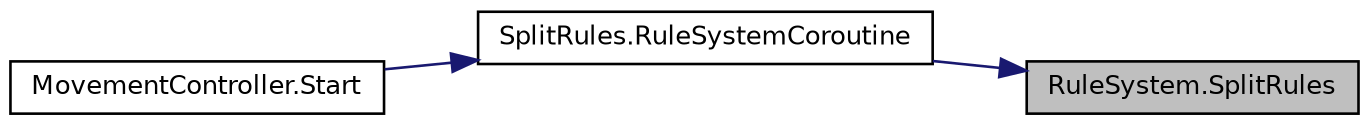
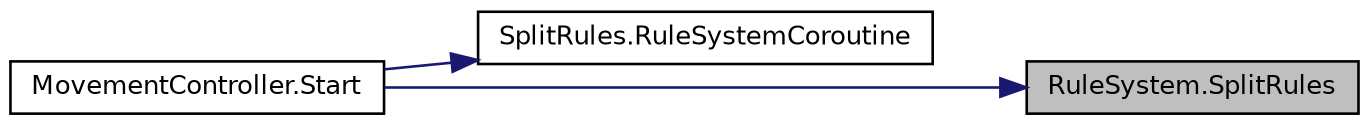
  digraph {
    rankdir=RL
    node [color=black fillcolor=white fontname=Helvetica fontsize=10 shape=record style=filled]
    edge [color=midnightblue dir=back fontname=Helvetica fontsize=10 labelfontname=Helvetica labelfontsize=10 style=solid]
    n1 [fillcolor=grey75 fontcolor=black height=0.2 label="RuleSystem.SplitRules" width=0.4]
    n2 [height=0.2 label="SplitRules.RuleSystemCoroutine" width=0.4]
    n3 [height=0.2 label="MovementController.Start" width=0.4]
-   n1 -> n2
+   n1 -> n3
    n2 -> n3
  }
